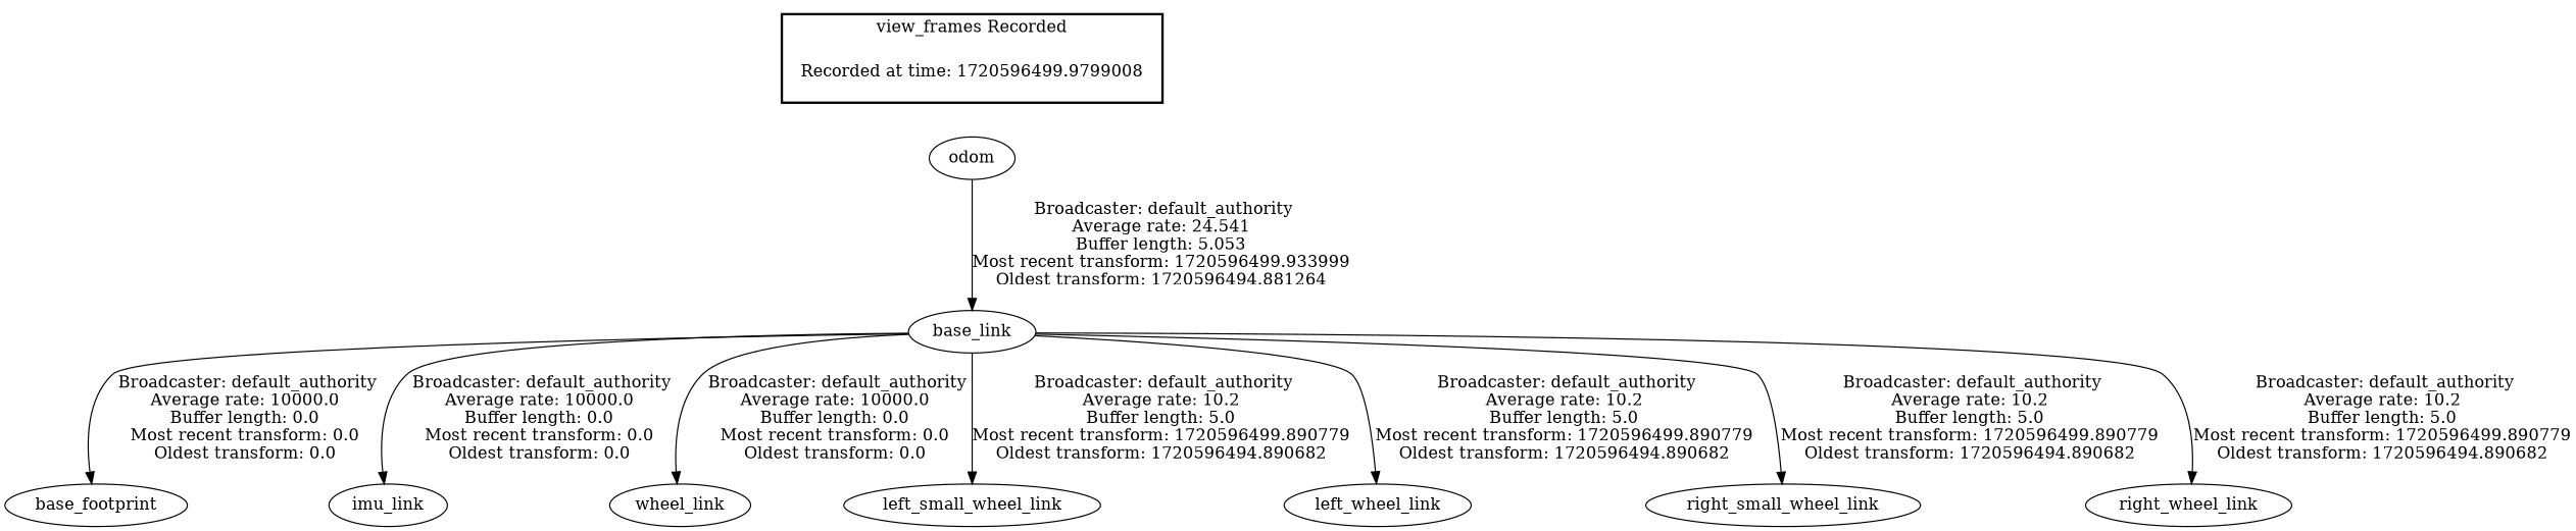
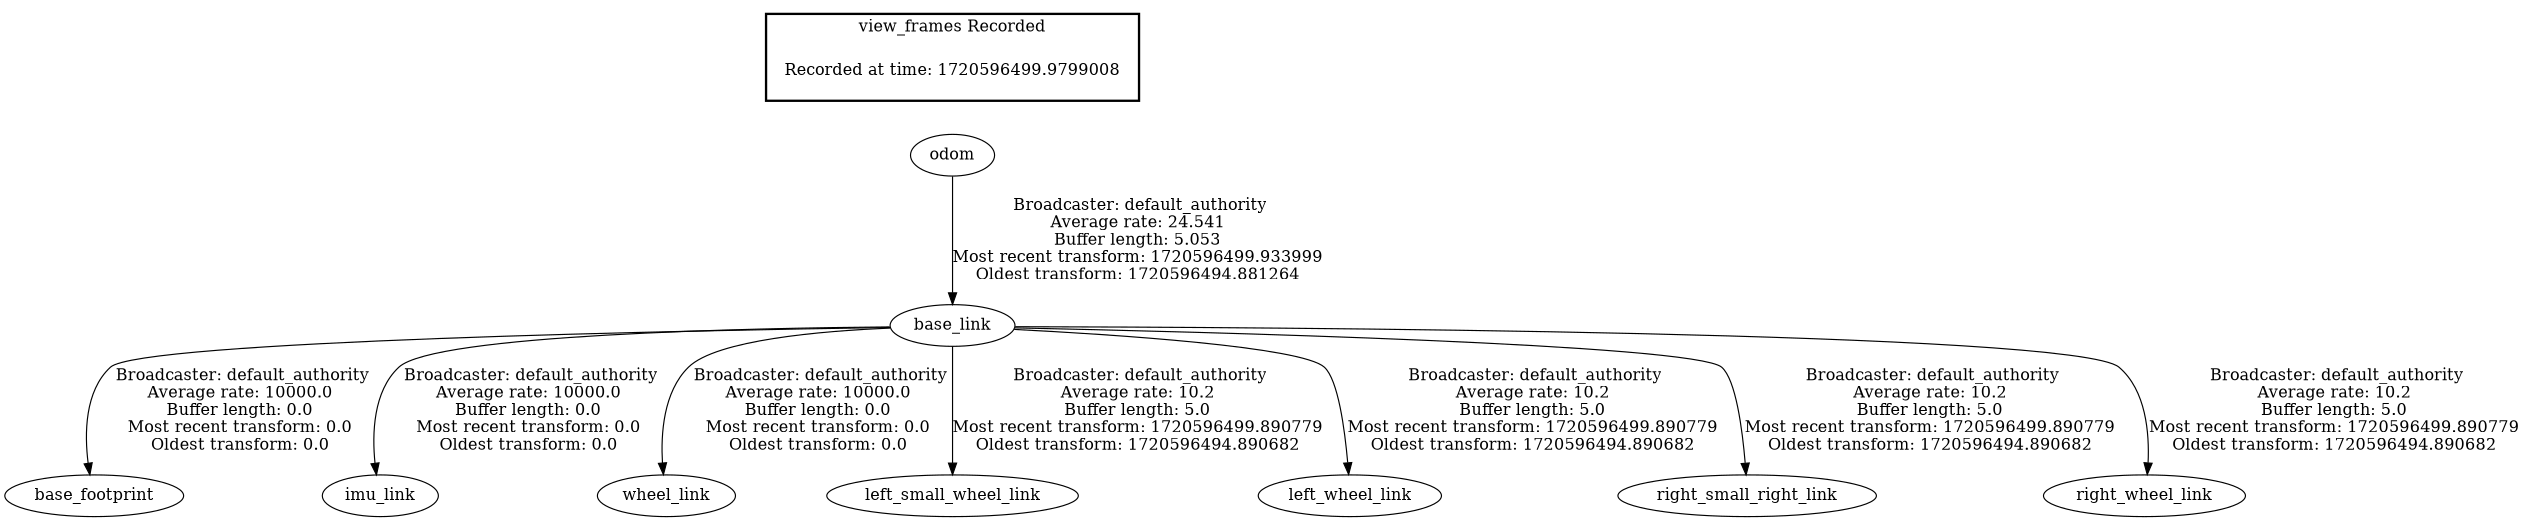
  digraph {
    "Recorded at time: 1720596499.9799008" [shape=plaintext]
    odom
    base_link
    base_footprint
    imu_link
    n6 [label=wheel_link]
    left_small_wheel_link
    left_wheel_link
-   right_small_wheel_link
+   right_small_wheel_link [label=right_small_right_link]
    right_wheel_link
    subgraph cluster_1 {
      color=black
      label="view_frames Recorded"
      style=bold
      "Recorded at time: 1720596499.9799008"
    }
    "Recorded at time: 1720596499.9799008" -> odom [style=invis]
    odom -> base_link [label=" Broadcaster: default_authority\nAverage rate: 24.541\nBuffer length: 5.053\nMost recent transform: 1720596499.933999\nOldest transform: 1720596494.881264\n"]
    base_link -> base_footprint [label=" Broadcaster: default_authority\nAverage rate: 10000.0\nBuffer length: 0.0\nMost recent transform: 0.0\nOldest transform: 0.0\n"]
    base_link -> imu_link [label=" Broadcaster: default_authority\nAverage rate: 10000.0\nBuffer length: 0.0\nMost recent transform: 0.0\nOldest transform: 0.0\n"]
    base_link -> n6 [label=" Broadcaster: default_authority\nAverage rate: 10000.0\nBuffer length: 0.0\nMost recent transform: 0.0\nOldest transform: 0.0\n"]
    base_link -> left_small_wheel_link [label=" Broadcaster: default_authority\nAverage rate: 10.2\nBuffer length: 5.0\nMost recent transform: 1720596499.890779\nOldest transform: 1720596494.890682\n"]
    base_link -> left_wheel_link [label=" Broadcaster: default_authority\nAverage rate: 10.2\nBuffer length: 5.0\nMost recent transform: 1720596499.890779\nOldest transform: 1720596494.890682\n"]
    base_link -> right_small_wheel_link [label=" Broadcaster: default_authority\nAverage rate: 10.2\nBuffer length: 5.0\nMost recent transform: 1720596499.890779\nOldest transform: 1720596494.890682\n"]
    base_link -> right_wheel_link [label=" Broadcaster: default_authority\nAverage rate: 10.2\nBuffer length: 5.0\nMost recent transform: 1720596499.890779\nOldest transform: 1720596494.890682\n"]
  }
